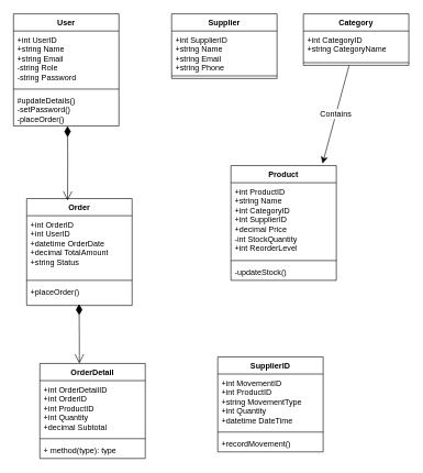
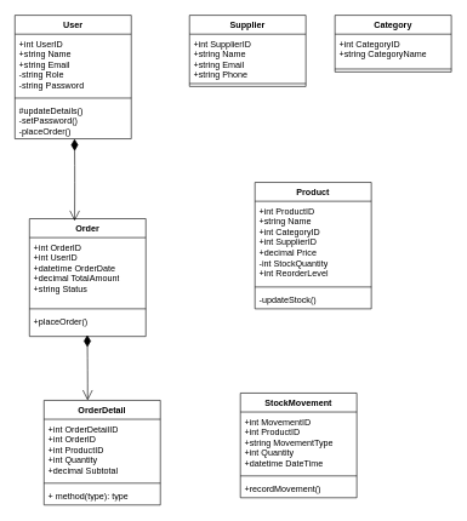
  <mxCell id="0" />
  <mxCell id="1" parent="0" />
  <mxCell id="2" value="User" style="swimlane;fontStyle=1;align=center;verticalAlign=top;childLayout=stackLayout;horizontal=1;startSize=26;horizontalStack=0;resizeParent=1;resizeParentMax=0;resizeLast=0;collapsible=1;marginBottom=0;whiteSpace=wrap;html=1;" vertex="1" parent="1"><mxGeometry x="20" y="20" width="160" height="170" as="geometry"><mxRectangle x="320" y="240" width="70" height="30" as="alternateBounds" /></mxGeometry></mxCell>
  <mxCell id="3" value="+int UserID&lt;div&gt;+string Name&lt;/div&gt;&lt;div&gt;+string Email&lt;/div&gt;&lt;div&gt;-string Role&lt;/div&gt;&lt;div&gt;-string Password&lt;/div&gt;" style="text;strokeColor=none;fillColor=none;align=left;verticalAlign=top;spacingLeft=4;spacingRight=4;overflow=hidden;rotatable=0;points=[[0,0.5],[1,0.5]];portConstraint=eastwest;whiteSpace=wrap;html=1;" vertex="1" parent="2"><mxGeometry y="26" width="160" height="84" as="geometry" /></mxCell>
  <mxCell id="4" value="" style="line;strokeWidth=1;fillColor=none;align=left;verticalAlign=middle;spacingTop=-1;spacingLeft=3;spacingRight=3;rotatable=0;labelPosition=right;points=[];portConstraint=eastwest;strokeColor=inherit;" vertex="1" parent="2"><mxGeometry y="110" width="160" height="8" as="geometry" /></mxCell>
  <mxCell id="5" value="#updateDetails()&lt;div&gt;-setPassword()&lt;/div&gt;&lt;div&gt;-placeOrder()&lt;/div&gt;" style="text;strokeColor=none;fillColor=none;align=left;verticalAlign=top;spacingLeft=4;spacingRight=4;overflow=hidden;rotatable=0;points=[[0,0.5],[1,0.5]];portConstraint=eastwest;whiteSpace=wrap;html=1;" vertex="1" parent="2"><mxGeometry y="118" width="160" height="52" as="geometry" /></mxCell>
  <mxCell id="6" value="Supplier" style="swimlane;fontStyle=1;align=center;verticalAlign=top;childLayout=stackLayout;horizontal=1;startSize=26;horizontalStack=0;resizeParent=1;resizeParentMax=0;resizeLast=0;collapsible=1;marginBottom=0;whiteSpace=wrap;html=1;" vertex="1" parent="1"><mxGeometry x="260" y="20" width="160" height="98" as="geometry" /></mxCell>
  <mxCell id="7" value="+int SupplierID&lt;div&gt;+string Name&lt;/div&gt;&lt;div&gt;+string Email&lt;/div&gt;&lt;div&gt;+string Phone&lt;/div&gt;" style="text;strokeColor=none;fillColor=none;align=left;verticalAlign=top;spacingLeft=4;spacingRight=4;overflow=hidden;rotatable=0;points=[[0,0.5],[1,0.5]];portConstraint=eastwest;whiteSpace=wrap;html=1;" vertex="1" parent="6"><mxGeometry y="26" width="160" height="64" as="geometry" /></mxCell>
  <mxCell id="8" value="" style="line;strokeWidth=1;fillColor=none;align=left;verticalAlign=middle;spacingTop=-1;spacingLeft=3;spacingRight=3;rotatable=0;labelPosition=right;points=[];portConstraint=eastwest;strokeColor=inherit;" vertex="1" parent="6"><mxGeometry y="90" width="160" height="8" as="geometry" /></mxCell>
  <mxCell id="9" value="Category" style="swimlane;fontStyle=1;align=center;verticalAlign=top;childLayout=stackLayout;horizontal=1;startSize=26;horizontalStack=0;resizeParent=1;resizeParentMax=0;resizeLast=0;collapsible=1;marginBottom=0;whiteSpace=wrap;html=1;" vertex="1" parent="1"><mxGeometry x="460" y="20" width="160" height="78" as="geometry" /></mxCell>
  <mxCell id="10" value="+int CategoryID&lt;div&gt;+string CategoryName&lt;/div&gt;" style="text;strokeColor=none;fillColor=none;align=left;verticalAlign=top;spacingLeft=4;spacingRight=4;overflow=hidden;rotatable=0;points=[[0,0.5],[1,0.5]];portConstraint=eastwest;whiteSpace=wrap;html=1;" vertex="1" parent="9"><mxGeometry y="26" width="160" height="44" as="geometry" /></mxCell>
  <mxCell id="11" value="" style="line;strokeWidth=1;fillColor=none;align=left;verticalAlign=middle;spacingTop=-1;spacingLeft=3;spacingRight=3;rotatable=0;labelPosition=right;points=[];portConstraint=eastwest;strokeColor=inherit;" vertex="1" parent="9"><mxGeometry y="70" width="160" height="8" as="geometry" /></mxCell>
  <mxCell id="12" value="Order" style="swimlane;fontStyle=1;align=center;verticalAlign=top;childLayout=stackLayout;horizontal=1;startSize=26;horizontalStack=0;resizeParent=1;resizeParentMax=0;resizeLast=0;collapsible=1;marginBottom=0;whiteSpace=wrap;html=1;" vertex="1" parent="1"><mxGeometry x="40" y="300" width="160" height="162" as="geometry" /></mxCell>
  <mxCell id="13" value="+int OrderID&lt;div&gt;+int UserID&lt;/div&gt;&lt;div&gt;+datetime OrderDate&lt;/div&gt;&lt;div&gt;+decimal TotalAmount&lt;/div&gt;&lt;div&gt;+string Status&lt;/div&gt;" style="text;strokeColor=none;fillColor=none;align=left;verticalAlign=top;spacingLeft=4;spacingRight=4;overflow=hidden;rotatable=0;points=[[0,0.5],[1,0.5]];portConstraint=eastwest;whiteSpace=wrap;html=1;" vertex="1" parent="12"><mxGeometry y="26" width="160" height="94" as="geometry" /></mxCell>
  <mxCell id="14" value="" style="line;strokeWidth=1;fillColor=none;align=left;verticalAlign=middle;spacingTop=-1;spacingLeft=3;spacingRight=3;rotatable=0;labelPosition=right;points=[];portConstraint=eastwest;strokeColor=inherit;" vertex="1" parent="12"><mxGeometry y="120" width="160" height="8" as="geometry" /></mxCell>
  <mxCell id="15" value="+placeOrder()" style="text;strokeColor=none;fillColor=none;align=left;verticalAlign=top;spacingLeft=4;spacingRight=4;overflow=hidden;rotatable=0;points=[[0,0.5],[1,0.5]];portConstraint=eastwest;whiteSpace=wrap;html=1;" vertex="1" parent="12"><mxGeometry y="128" width="160" height="34" as="geometry" /></mxCell>
  <mxCell id="16" value="Product" style="swimlane;fontStyle=1;align=center;verticalAlign=top;childLayout=stackLayout;horizontal=1;startSize=26;horizontalStack=0;resizeParent=1;resizeParentMax=0;resizeLast=0;collapsible=1;marginBottom=0;whiteSpace=wrap;html=1;" vertex="1" parent="1"><mxGeometry x="350" y="250" width="160" height="174" as="geometry" /></mxCell>
  <mxCell id="17" value="+int ProductID&lt;div&gt;+string Name&lt;/div&gt;&lt;div&gt;+int CategoryID&lt;/div&gt;&lt;div&gt;+int SupplierID&lt;/div&gt;&lt;div&gt;+decimal Price&lt;/div&gt;&lt;div&gt;-int StockQuantity&lt;/div&gt;&lt;div&gt;+int ReorderLevel&lt;/div&gt;" style="text;strokeColor=none;fillColor=none;align=left;verticalAlign=top;spacingLeft=4;spacingRight=4;overflow=hidden;rotatable=0;points=[[0,0.5],[1,0.5]];portConstraint=eastwest;whiteSpace=wrap;html=1;" vertex="1" parent="16"><mxGeometry y="26" width="160" height="114" as="geometry" /></mxCell>
  <mxCell id="18" value="" style="line;strokeWidth=1;fillColor=none;align=left;verticalAlign=middle;spacingTop=-1;spacingLeft=3;spacingRight=3;rotatable=0;labelPosition=right;points=[];portConstraint=eastwest;strokeColor=inherit;" vertex="1" parent="16"><mxGeometry y="140" width="160" height="8" as="geometry" /></mxCell>
  <mxCell id="19" value="-updateStock()" style="text;strokeColor=none;fillColor=none;align=left;verticalAlign=top;spacingLeft=4;spacingRight=4;overflow=hidden;rotatable=0;points=[[0,0.5],[1,0.5]];portConstraint=eastwest;whiteSpace=wrap;html=1;" vertex="1" parent="16"><mxGeometry y="148" width="160" height="26" as="geometry" /></mxCell>
- <mxCell id="20" value="SupplierID" style="swimlane;fontStyle=1;align=center;verticalAlign=top;childLayout=stackLayout;horizontal=1;startSize=26;horizontalStack=0;resizeParent=1;resizeParentMax=0;resizeLast=0;collapsible=1;marginBottom=0;whiteSpace=wrap;html=1;" vertex="1" parent="1"><mxGeometry x="330" y="540" width="160" height="144" as="geometry" /></mxCell>
+ <mxCell id="20" value="StockMovement" style="swimlane;fontStyle=1;align=center;verticalAlign=top;childLayout=stackLayout;horizontal=1;startSize=26;horizontalStack=0;resizeParent=1;resizeParentMax=0;resizeLast=0;collapsible=1;marginBottom=0;whiteSpace=wrap;html=1;" vertex="1" parent="1"><mxGeometry x="330" y="540" width="160" height="144" as="geometry" /></mxCell>
  <mxCell id="21" value="+int MovementID&lt;div&gt;+int ProductID&lt;/div&gt;&lt;div&gt;+string MovementType&lt;/div&gt;&lt;div&gt;+int Quantity&lt;/div&gt;&lt;div&gt;+datetime DateTime&lt;/div&gt;" style="text;strokeColor=none;fillColor=none;align=left;verticalAlign=top;spacingLeft=4;spacingRight=4;overflow=hidden;rotatable=0;points=[[0,0.5],[1,0.5]];portConstraint=eastwest;whiteSpace=wrap;html=1;" vertex="1" parent="20"><mxGeometry y="26" width="160" height="84" as="geometry" /></mxCell>
  <mxCell id="22" value="" style="line;strokeWidth=1;fillColor=none;align=left;verticalAlign=middle;spacingTop=-1;spacingLeft=3;spacingRight=3;rotatable=0;labelPosition=right;points=[];portConstraint=eastwest;strokeColor=inherit;" vertex="1" parent="20"><mxGeometry y="110" width="160" height="8" as="geometry" /></mxCell>
  <mxCell id="23" value="+recordMovement()" style="text;strokeColor=none;fillColor=none;align=left;verticalAlign=top;spacingLeft=4;spacingRight=4;overflow=hidden;rotatable=0;points=[[0,0.5],[1,0.5]];portConstraint=eastwest;whiteSpace=wrap;html=1;" vertex="1" parent="20"><mxGeometry y="118" width="160" height="26" as="geometry" /></mxCell>
  <mxCell id="24" value="OrderDetail" style="swimlane;fontStyle=1;align=center;verticalAlign=top;childLayout=stackLayout;horizontal=1;startSize=26;horizontalStack=0;resizeParent=1;resizeParentMax=0;resizeLast=0;collapsible=1;marginBottom=0;whiteSpace=wrap;html=1;" vertex="1" parent="1"><mxGeometry x="60" y="550" width="160" height="144" as="geometry" /></mxCell>
  <mxCell id="25" value="+int OrderDetailID&lt;div&gt;+int OrderID&lt;/div&gt;&lt;div&gt;+int ProductID&lt;/div&gt;&lt;div&gt;+int Quantity&lt;/div&gt;&lt;div&gt;+decimal Subtotal&lt;/div&gt;" style="text;strokeColor=none;fillColor=none;align=left;verticalAlign=top;spacingLeft=4;spacingRight=4;overflow=hidden;rotatable=0;points=[[0,0.5],[1,0.5]];portConstraint=eastwest;whiteSpace=wrap;html=1;" vertex="1" parent="24"><mxGeometry y="26" width="160" height="84" as="geometry" /></mxCell>
  <mxCell id="26" value="" style="line;strokeWidth=1;fillColor=none;align=left;verticalAlign=middle;spacingTop=-1;spacingLeft=3;spacingRight=3;rotatable=0;labelPosition=right;points=[];portConstraint=eastwest;strokeColor=inherit;" vertex="1" parent="24"><mxGeometry y="110" width="160" height="8" as="geometry" /></mxCell>
  <mxCell id="27" value="+ method(type): type" style="text;strokeColor=none;fillColor=none;align=left;verticalAlign=top;spacingLeft=4;spacingRight=4;overflow=hidden;rotatable=0;points=[[0,0.5],[1,0.5]];portConstraint=eastwest;whiteSpace=wrap;html=1;" vertex="1" parent="24"><mxGeometry y="118" width="160" height="26" as="geometry" /></mxCell>
- <mxCell id="28" value="Contains" style="edgeStyle=none;curved=1;rounded=0;orthogonalLoop=1;jettySize=auto;html=1;entryX=0.869;entryY=-0.017;entryDx=0;entryDy=0;entryPerimeter=0;fontSize=12;startSize=8;endSize=8;" edge="1" parent="1" source="9" target="16"><mxGeometry relative="1" as="geometry" /></mxCell>
  <mxCell id="29" value="" style="endArrow=open;html=1;endSize=12;startArrow=diamondThin;startSize=14;startFill=1;edgeStyle=orthogonalEdgeStyle;align=left;verticalAlign=bottom;rounded=0;fontSize=12;curved=1;entryX=0.388;entryY=0.019;entryDx=0;entryDy=0;entryPerimeter=0;" edge="1" parent="1" target="12"><mxGeometry x="-1" y="3" relative="1" as="geometry"><mxPoint x="102" y="190" as="sourcePoint" /><mxPoint x="230" y="330" as="targetPoint" /></mxGeometry></mxCell>
  <mxCell id="30" value="" style="endArrow=open;html=1;endSize=12;startArrow=diamondThin;startSize=14;startFill=1;edgeStyle=orthogonalEdgeStyle;align=left;verticalAlign=bottom;rounded=0;fontSize=12;curved=1;" edge="1" parent="1"><mxGeometry x="-1" y="3" relative="1" as="geometry"><mxPoint x="119.5" y="460" as="sourcePoint" /><mxPoint x="120" y="550" as="targetPoint" /></mxGeometry></mxCell>
